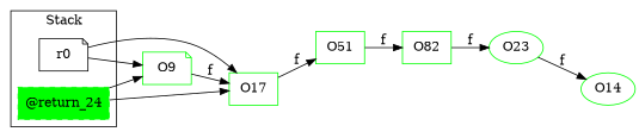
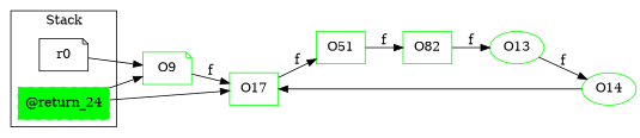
  digraph {
    rankDir=LR
    rankdir=LR
    node [shape=box color=green]
    edge [weight=0.2]
    r0 [shape=note color=""]
    "@return_24" [style="filled,dashed"]
    O9 [shape=note]
    n4 [label=O17]
    n5 [label=O51]
    n6 [label=O82]
-   O13 [shape=ellipse label=O23]
+   O13 [shape=ellipse]
    O14 [shape=ellipse]
    subgraph cluster_1 {
      label=Stack
      r0
      "@return_24"
    }
    r0 -> O9 [weight=""]
-   r0 -> n4 [weight=""]
+   O14 -> n4 [weight=""]
    "@return_24" -> O9 [weight=""]
    "@return_24" -> n4 [weight=""]
    O9 -> n4 [label=f]
    n4 -> n5 [label=f]
    n5 -> n6 [label=f]
    n6 -> O13 [label=f]
    O13 -> O14 [label=f]
  }
